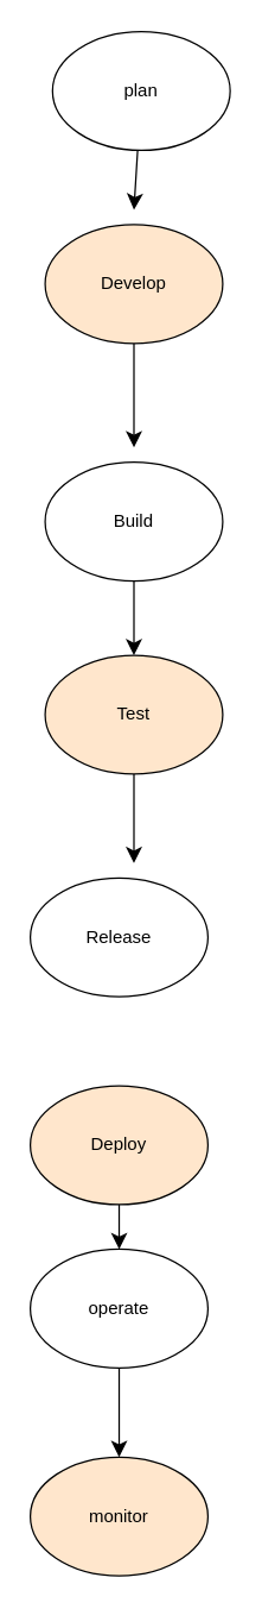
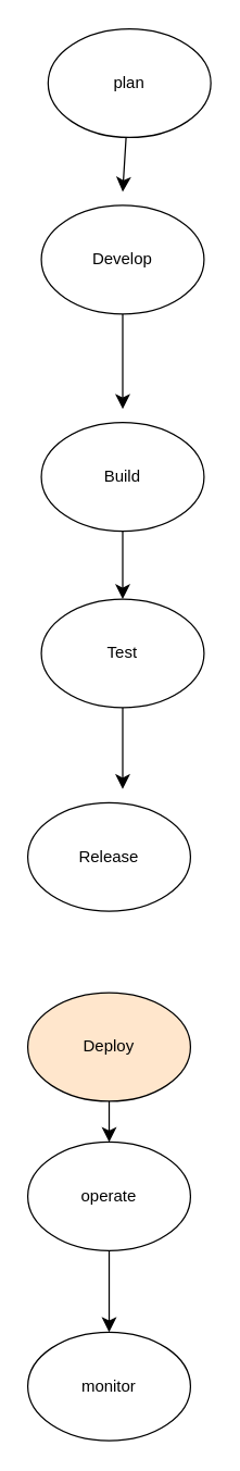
  <mxCell id="0" />
  <mxCell id="1" parent="0" />
  <mxCell id="2" style="edgeStyle=none;curved=1;rounded=0;orthogonalLoop=1;jettySize=auto;html=1;fontSize=12;startSize=8;endSize=8;" edge="1" parent="1" source="3"><mxGeometry relative="1" as="geometry"><mxPoint x="90" y="140" as="targetPoint" /></mxGeometry></mxCell>
  <mxCell id="3" value="plan" style="ellipse;whiteSpace=wrap;html=1;" vertex="1" parent="1"><mxGeometry x="35" y="20" width="120" height="80" as="geometry" /></mxCell>
  <mxCell id="4" style="edgeStyle=none;curved=1;rounded=0;orthogonalLoop=1;jettySize=auto;html=1;fontSize=12;startSize=8;endSize=8;" edge="1" parent="1"><mxGeometry relative="1" as="geometry"><mxPoint x="90" y="300" as="targetPoint" /><mxPoint x="90" y="230" as="sourcePoint" /></mxGeometry></mxCell>
  <mxCell id="5" style="edgeStyle=none;curved=1;rounded=0;orthogonalLoop=1;jettySize=auto;html=1;fontSize=12;startSize=8;endSize=8;" edge="1" parent="1" source="6"><mxGeometry relative="1" as="geometry"><mxPoint x="90" y="440" as="targetPoint" /></mxGeometry></mxCell>
  <mxCell id="6" value="Build" style="ellipse;whiteSpace=wrap;html=1;" vertex="1" parent="1"><mxGeometry x="30" y="310" width="120" height="80" as="geometry" /></mxCell>
  <mxCell id="7" value="Release" style="ellipse;whiteSpace=wrap;html=1;" vertex="1" parent="1"><mxGeometry x="20" y="590" width="120" height="80" as="geometry" /></mxCell>
  <mxCell id="8" style="edgeStyle=none;curved=1;rounded=0;orthogonalLoop=1;jettySize=auto;html=1;fontSize=12;startSize=8;endSize=8;" edge="1" parent="1" source="9"><mxGeometry relative="1" as="geometry"><mxPoint x="90" y="580" as="targetPoint" /></mxGeometry></mxCell>
- <mxCell id="9" value="Test" style="ellipse;whiteSpace=wrap;html=1;fillColor=#ffe6cc;" vertex="1" parent="1"><mxGeometry x="30" y="440" width="120" height="80" as="geometry" /></mxCell>
+ <mxCell id="9" value="Test" style="ellipse;whiteSpace=wrap;html=1;" vertex="1" parent="1"><mxGeometry x="30" y="440" width="120" height="80" as="geometry" /></mxCell>
  <mxCell id="10" value="" style="edgeStyle=none;curved=1;rounded=0;orthogonalLoop=1;jettySize=auto;html=1;fontSize=12;startSize=8;endSize=8;" edge="1" parent="1" source="11"><mxGeometry relative="1" as="geometry"><mxPoint x="80" y="840" as="targetPoint" /></mxGeometry></mxCell>
  <mxCell id="11" value="Deploy" style="ellipse;whiteSpace=wrap;html=1;fillColor=#ffe6cc;" vertex="1" parent="1"><mxGeometry x="20" y="730" width="120" height="80" as="geometry" /></mxCell>
- <mxCell id="12" value="Develop" style="ellipse;whiteSpace=wrap;html=1;fillColor=#ffe6cc;" vertex="1" parent="1"><mxGeometry x="30" y="150" width="120" height="80" as="geometry" /></mxCell>
+ <mxCell id="12" value="Develop" style="ellipse;whiteSpace=wrap;html=1;" vertex="1" parent="1"><mxGeometry x="30" y="150" width="120" height="80" as="geometry" /></mxCell>
  <mxCell id="13" value="" style="edgeStyle=none;curved=1;rounded=0;orthogonalLoop=1;jettySize=auto;html=1;fontSize=12;startSize=8;endSize=8;" edge="1" parent="1"><mxGeometry relative="1" as="geometry"><mxPoint x="80" y="920" as="sourcePoint" /><mxPoint x="80" y="980" as="targetPoint" /></mxGeometry></mxCell>
  <mxCell id="14" value="operate" style="ellipse;whiteSpace=wrap;html=1;" vertex="1" parent="1"><mxGeometry x="20" y="840" width="120" height="80" as="geometry" /></mxCell>
- <mxCell id="15" value="monitor" style="ellipse;whiteSpace=wrap;html=1;fillColor=#ffe6cc;" vertex="1" parent="1"><mxGeometry x="20" y="980" width="120" height="80" as="geometry" /></mxCell>
+ <mxCell id="15" value="monitor" style="ellipse;whiteSpace=wrap;html=1;" vertex="1" parent="1"><mxGeometry x="20" y="980" width="120" height="80" as="geometry" /></mxCell>
